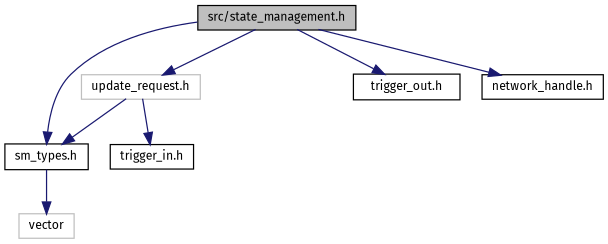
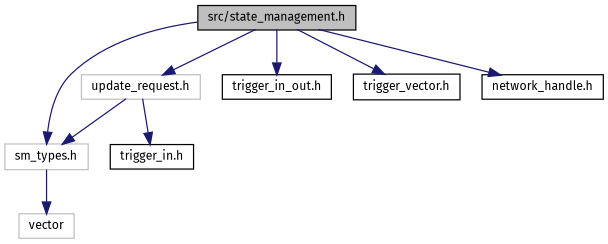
  digraph {
    fontname="Fira Sans"
    node [color=black fillcolor=white fontname="Fira Sans" fontsize=10 shape=record style=filled]
    edge [color=midnightblue fontname="Fira Sans" fontsize=10 labelfontname=Helvetica labelfontsize=10 style=solid]
    n1 [fillcolor=grey75 fontcolor=black height=0.2 label="src/state_management.h" width=0.4]
-   n2 [height=0.2 label="sm_types.h" width=0.4]
+   n2 [color=grey75 height=0.2 label="sm_types.h" width=0.4]
    n3 [color=grey75 height=0.2 label="update_request.h" width=0.4]
-   n5 [height=0.2 label="trigger_out.h" width=0.4]
+   n4 [height=0.2 label="trigger_in_out.h" width=0.4]
+   n5 [height=0.2 label="trigger_vector.h" width=0.4]
    n6 [height=0.2 label="network_handle.h" width=0.4]
    n7 [color=grey75 height=0.2 label=vector width=0.4]
    n8 [height=0.2 label="trigger_in.h" width=0.4]
    n1 -> n2
    n1 -> n3
+   n1 -> n4
    n1 -> n5
    n1 -> n6
    n2 -> n7
    n3 -> n2
    n3 -> n8
  }
